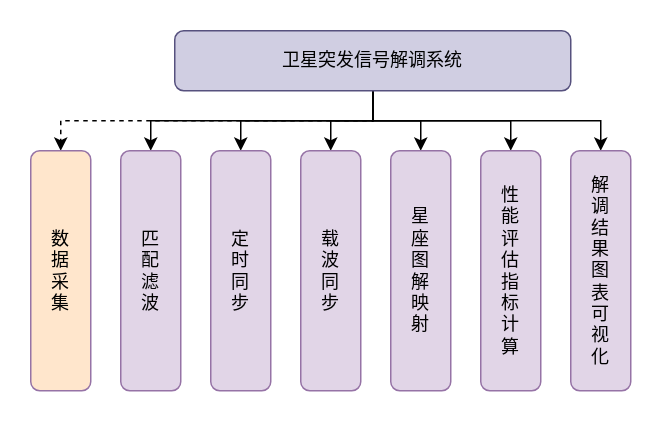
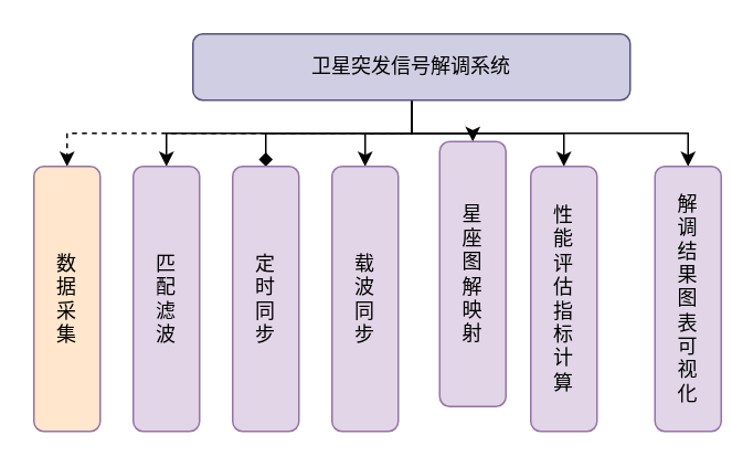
  <mxCell id="0" />
  <mxCell id="1" parent="0" />
  <mxCell id="2" style="edgeStyle=orthogonalEdgeStyle;rounded=0;orthogonalLoop=1;jettySize=auto;html=1;exitX=0.5;exitY=1;exitDx=0;exitDy=0;entryX=0.5;entryY=0;entryDx=0;entryDy=0;dashed=1;" edge="1" parent="1" source="9" target="10"><mxGeometry relative="1" as="geometry" /></mxCell>
  <mxCell id="3" style="edgeStyle=orthogonalEdgeStyle;rounded=0;orthogonalLoop=1;jettySize=auto;html=1;exitX=0.5;exitY=1;exitDx=0;exitDy=0;" edge="1" parent="1" source="9" target="11"><mxGeometry relative="1" as="geometry" /></mxCell>
- <mxCell id="4" style="edgeStyle=orthogonalEdgeStyle;rounded=0;orthogonalLoop=1;jettySize=auto;html=1;exitX=0.5;exitY=1;exitDx=0;exitDy=0;entryX=0.5;entryY=0;entryDx=0;entryDy=0;" edge="1" parent="1" source="9" target="12"><mxGeometry relative="1" as="geometry" /></mxCell>
+ <mxCell id="4" style="edgeStyle=orthogonalEdgeStyle;rounded=0;orthogonalLoop=1;jettySize=auto;html=1;exitX=0.5;exitY=1;exitDx=0;exitDy=0;entryX=0.5;entryY=0;entryDx=0;entryDy=0;endArrow=diamond;" edge="1" parent="1" source="9" target="12"><mxGeometry relative="1" as="geometry" /></mxCell>
  <mxCell id="5" style="edgeStyle=orthogonalEdgeStyle;rounded=0;orthogonalLoop=1;jettySize=auto;html=1;exitX=0.5;exitY=1;exitDx=0;exitDy=0;entryX=0.5;entryY=0;entryDx=0;entryDy=0;" edge="1" parent="1" source="9" target="13"><mxGeometry relative="1" as="geometry" /></mxCell>
  <mxCell id="6" style="edgeStyle=orthogonalEdgeStyle;rounded=0;orthogonalLoop=1;jettySize=auto;html=1;exitX=0.5;exitY=1;exitDx=0;exitDy=0;entryX=0.5;entryY=0;entryDx=0;entryDy=0;" edge="1" parent="1" source="9" target="14"><mxGeometry relative="1" as="geometry" /></mxCell>
  <mxCell id="7" style="edgeStyle=orthogonalEdgeStyle;rounded=0;orthogonalLoop=1;jettySize=auto;html=1;exitX=0.5;exitY=1;exitDx=0;exitDy=0;" edge="1" parent="1" source="9" target="15"><mxGeometry relative="1" as="geometry" /></mxCell>
  <mxCell id="8" style="edgeStyle=orthogonalEdgeStyle;rounded=0;orthogonalLoop=1;jettySize=auto;html=1;exitX=0.5;exitY=1;exitDx=0;exitDy=0;entryX=0.5;entryY=0;entryDx=0;entryDy=0;" edge="1" parent="1" source="9" target="16"><mxGeometry relative="1" as="geometry" /></mxCell>
  <mxCell id="9" value="卫星突发信号解调系统" style="rounded=1;whiteSpace=wrap;html=1;fillColor=#d0cee2;strokeColor=#56517e;" vertex="1" parent="1"><mxGeometry x="116" y="20" width="264" height="40" as="geometry" /></mxCell>
  <mxCell id="10" value="数&lt;div&gt;据&lt;/div&gt;&lt;div&gt;采&lt;/div&gt;&lt;div&gt;集&lt;/div&gt;" style="rounded=1;whiteSpace=wrap;html=1;fillColor=#ffe6cc;strokeColor=#9673a6;" vertex="1" parent="1"><mxGeometry x="20" y="100" width="40" height="160" as="geometry" /></mxCell>
  <mxCell id="11" value="匹&lt;div&gt;配&lt;/div&gt;&lt;div&gt;滤&lt;/div&gt;&lt;div&gt;波&lt;/div&gt;" style="rounded=1;whiteSpace=wrap;html=1;fillColor=#e1d5e7;strokeColor=#9673a6;" vertex="1" parent="1"><mxGeometry x="80" y="100" width="40" height="160" as="geometry" /></mxCell>
  <mxCell id="12" value="定&lt;div&gt;时&lt;/div&gt;&lt;div&gt;同&lt;/div&gt;&lt;div&gt;步&lt;/div&gt;" style="rounded=1;whiteSpace=wrap;html=1;fillColor=#e1d5e7;strokeColor=#9673a6;" vertex="1" parent="1"><mxGeometry x="140" y="100" width="40" height="160" as="geometry" /></mxCell>
  <mxCell id="13" value="载&lt;div&gt;波&lt;/div&gt;&lt;div&gt;同&lt;/div&gt;&lt;div&gt;步&lt;/div&gt;" style="rounded=1;whiteSpace=wrap;html=1;fillColor=#e1d5e7;strokeColor=#9673a6;" vertex="1" parent="1"><mxGeometry x="200" y="100" width="40" height="160" as="geometry" /></mxCell>
- <mxCell id="14" value="星&lt;div&gt;座&lt;/div&gt;&lt;div&gt;图&lt;/div&gt;&lt;div&gt;解&lt;/div&gt;&lt;div&gt;映&lt;/div&gt;&lt;div&gt;射&lt;/div&gt;" style="rounded=1;whiteSpace=wrap;html=1;fillColor=#e1d5e7;strokeColor=#9673a6;" vertex="1" parent="1"><mxGeometry x="260" y="100" width="40" height="160" as="geometry" /></mxCell>
+ <mxCell id="14" value="星&lt;div&gt;座&lt;/div&gt;&lt;div&gt;图&lt;/div&gt;&lt;div&gt;解&lt;/div&gt;&lt;div&gt;映&lt;/div&gt;&lt;div&gt;射&lt;/div&gt;" style="rounded=1;whiteSpace=wrap;html=1;fillColor=#e1d5e7;strokeColor=#9673a6;" vertex="1" parent="1"><mxGeometry x="265" y="85" width="40" height="160" as="geometry" /></mxCell>
  <mxCell id="15" value="性&lt;div&gt;能&lt;/div&gt;&lt;div&gt;评&lt;/div&gt;&lt;div&gt;估&lt;/div&gt;&lt;div&gt;指&lt;/div&gt;&lt;div&gt;标&lt;/div&gt;&lt;div&gt;计&lt;/div&gt;&lt;div&gt;算&lt;/div&gt;" style="rounded=1;whiteSpace=wrap;html=1;fillColor=#e1d5e7;strokeColor=#9673a6;" vertex="1" parent="1"><mxGeometry x="320" y="100" width="40" height="160" as="geometry" /></mxCell>
- <mxCell id="16" value="解&lt;div&gt;调&lt;/div&gt;&lt;div&gt;结&lt;/div&gt;&lt;div&gt;果&lt;/div&gt;&lt;div&gt;图&lt;/div&gt;&lt;div&gt;表&lt;/div&gt;&lt;div&gt;可&lt;/div&gt;&lt;div&gt;视&lt;/div&gt;&lt;div&gt;化&lt;/div&gt;" style="rounded=1;whiteSpace=wrap;html=1;fillColor=#e1d5e7;strokeColor=#9673a6;" vertex="1" parent="1"><mxGeometry x="380" y="100" width="40" height="160" as="geometry" /></mxCell>
+ <mxCell id="16" value="解&lt;div&gt;调&lt;/div&gt;&lt;div&gt;结&lt;/div&gt;&lt;div&gt;果&lt;/div&gt;&lt;div&gt;图&lt;/div&gt;&lt;div&gt;表&lt;/div&gt;&lt;div&gt;可&lt;/div&gt;&lt;div&gt;视&lt;/div&gt;&lt;div&gt;化&lt;/div&gt;" style="rounded=1;whiteSpace=wrap;html=1;fillColor=#e1d5e7;strokeColor=#9673a6;" vertex="1" parent="1"><mxGeometry x="395" y="100" width="40" height="160" as="geometry" /></mxCell>
